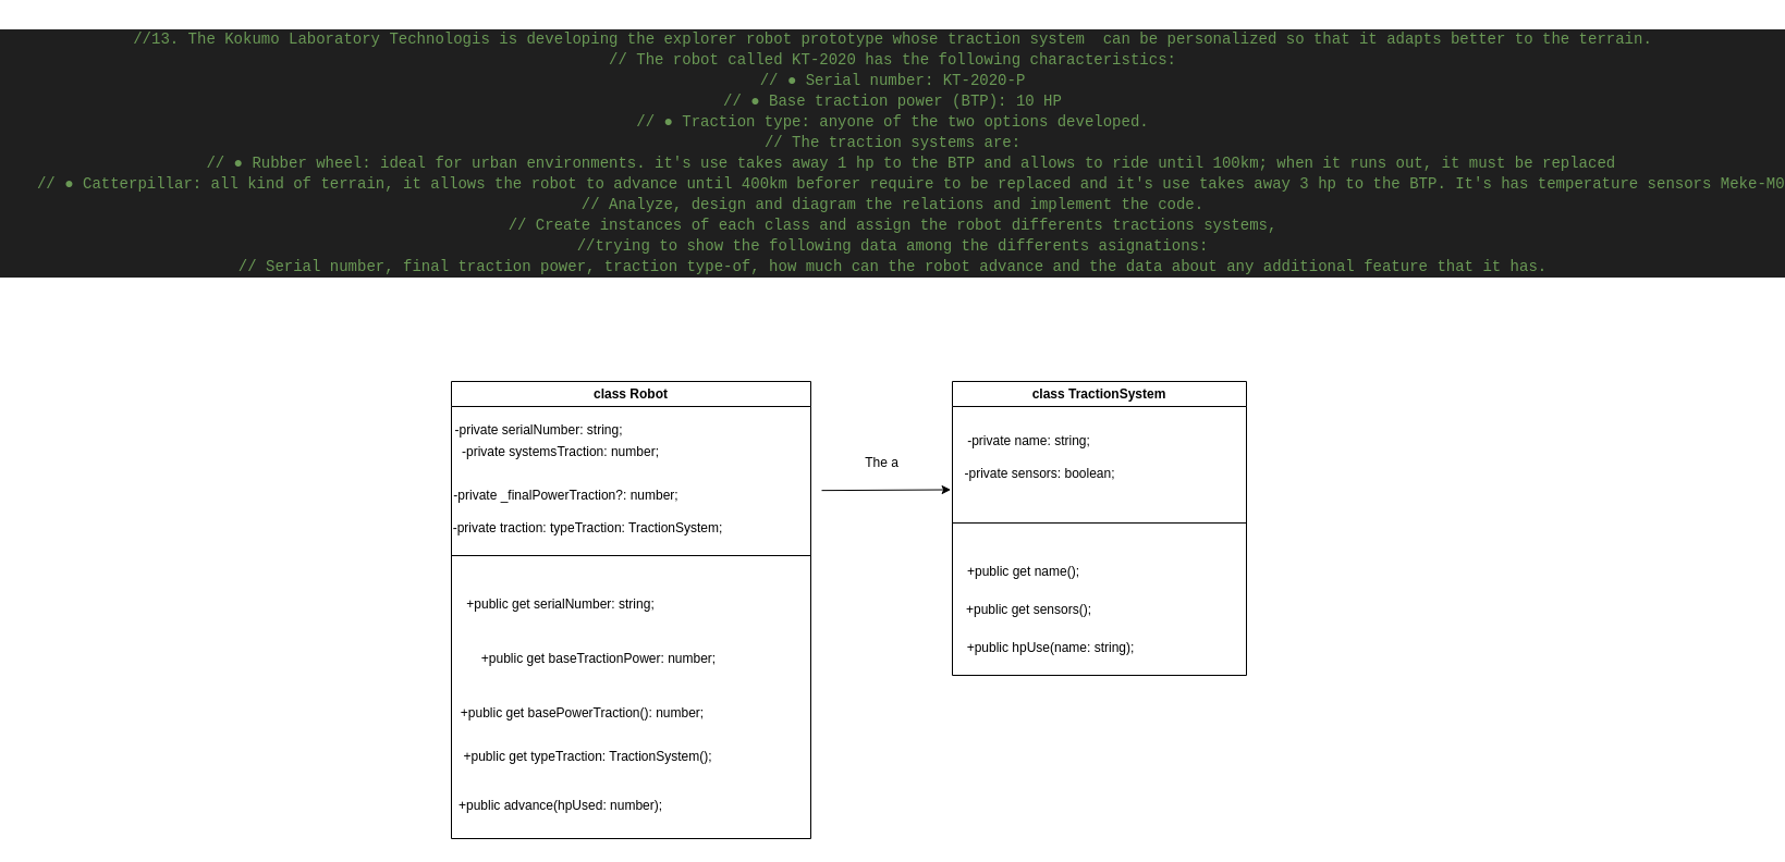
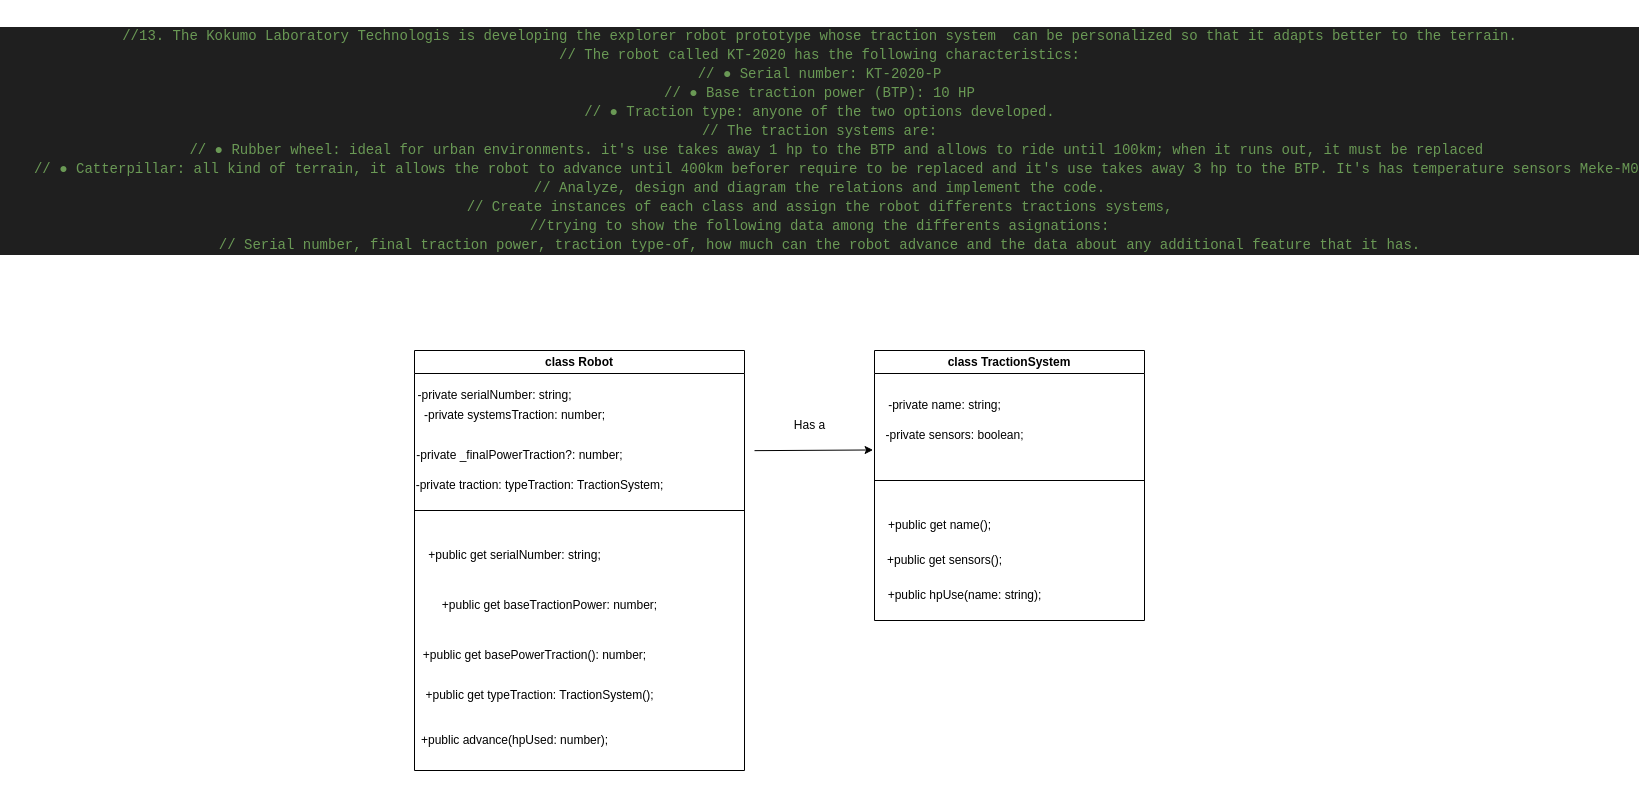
  <mxCell id="0" />
  <mxCell id="1" parent="0" />
  <mxCell id="2" value="&lt;div style=&quot;color: rgb(204, 204, 204); background-color: rgb(31, 31, 31); font-family: Consolas, &amp;quot;Courier New&amp;quot;, monospace; font-size: 14px; line-height: 19px; white-space-collapse: preserve;&quot;&gt;&lt;div style=&quot;color: rgb(204, 204, 204); line-height: 19px;&quot;&gt;&lt;div&gt;&lt;span style=&quot;color: #6a9955;&quot;&gt;//13. The Kokumo Laboratory Technologis is developing the explorer robot prototype whose traction system &amp;nbsp;can be personalized so that it adapts better to the terrain.&lt;/span&gt;&lt;/div&gt;&lt;div&gt;&lt;span style=&quot;color: #6a9955;&quot;&gt;// The robot called KT-2020 has the following characteristics:&lt;/span&gt;&lt;/div&gt;&lt;div&gt;&lt;span style=&quot;color: #6a9955;&quot;&gt;// ● Serial number: KT-2020-P&lt;/span&gt;&lt;/div&gt;&lt;div&gt;&lt;span style=&quot;color: #6a9955;&quot;&gt;// ● Base traction power (BTP): 10 HP&lt;/span&gt;&lt;/div&gt;&lt;div&gt;&lt;span style=&quot;color: #6a9955;&quot;&gt;// ● Traction type: anyone of the two options developed.&lt;/span&gt;&lt;/div&gt;&lt;div&gt;&lt;span style=&quot;color: #6a9955;&quot;&gt;// The traction systems are:&lt;/span&gt;&lt;/div&gt;&lt;div&gt;&lt;span style=&quot;color: #cccccc;&quot;&gt;&amp;nbsp; &amp;nbsp; &lt;/span&gt;&lt;span style=&quot;color: #6a9955;&quot;&gt;// ● Rubber wheel: ideal for urban environments. it's use takes away 1 hp to the BTP and allows to ride until 100km; when it runs out, it must be replaced&lt;/span&gt;&lt;/div&gt;&lt;div&gt;&lt;span style=&quot;color: #cccccc;&quot;&gt;&amp;nbsp; &amp;nbsp; &lt;/span&gt;&lt;span style=&quot;color: #6a9955;&quot;&gt;// ● Catterpillar: all kind of terrain, it allows the robot to advance until 400km beforer require to be replaced and it's use takes away 3 hp to the BTP. It's has temperature sensors Meke-M0&lt;/span&gt;&lt;/div&gt;&lt;div&gt;&lt;span style=&quot;color: #6a9955;&quot;&gt;// Analyze, design and diagram the relations and implement the code.&lt;/span&gt;&lt;/div&gt;&lt;div&gt;&lt;span style=&quot;color: #6a9955;&quot;&gt;// Create instances of each class and assign the robot differents tractions systems,&lt;/span&gt;&lt;/div&gt;&lt;div&gt;&lt;span style=&quot;color: #6a9955;&quot;&gt;//trying to show the following data among the differents asignations:&lt;/span&gt;&lt;/div&gt;&lt;div&gt;&lt;span style=&quot;color: #6a9955;&quot;&gt;// Serial number, final traction power, traction type-of, how much can the robot advance and the data about any additional feature that it has.&lt;/span&gt;&lt;/div&gt;&lt;/div&gt;&lt;/div&gt;" style="text;html=1;align=center;verticalAlign=middle;resizable=0;points=[];autosize=1;strokeColor=none;fillColor=none;" vertex="1" parent="1"><mxGeometry x="20" y="20" width="1520" height="240" as="geometry" /></mxCell>
  <mxCell id="3" value="class Robot" style="swimlane;whiteSpace=wrap;html=1;" vertex="1" parent="1"><mxGeometry x="375" y="350" width="330" height="420" as="geometry" /></mxCell>
  <mxCell id="4" value="-private systems&lt;span style=&quot;color: rgb(0, 0, 0);&quot;&gt;Traction&lt;/span&gt;: number;" style="text;html=1;align=center;verticalAlign=middle;resizable=0;points=[];autosize=1;strokeColor=none;fillColor=none;" vertex="1" parent="3"><mxGeometry x="-10" y="50" width="220" height="30" as="geometry" /></mxCell>
  <mxCell id="5" value="-private serialNumber: string;" style="text;html=1;align=center;verticalAlign=middle;resizable=0;points=[];autosize=1;strokeColor=none;fillColor=none;" vertex="1" parent="3"><mxGeometry x="-10" y="30" width="180" height="30" as="geometry" /></mxCell>
  <mxCell id="6" value="-private traction: typeTraction: TractionSystem;" style="text;html=1;align=center;verticalAlign=middle;resizable=0;points=[];autosize=1;strokeColor=none;fillColor=none;" vertex="1" parent="3"><mxGeometry x="-10" y="120" width="270" height="30" as="geometry" /></mxCell>
  <mxCell id="7" value="+public get serialNumber: string;" style="text;html=1;align=center;verticalAlign=middle;resizable=0;points=[];autosize=1;strokeColor=none;fillColor=none;" vertex="1" parent="3"><mxGeometry y="190" width="200" height="30" as="geometry" /></mxCell>
  <mxCell id="8" value="+public get baseTractionPower: number;" style="text;html=1;align=center;verticalAlign=middle;resizable=0;points=[];autosize=1;strokeColor=none;fillColor=none;" vertex="1" parent="3"><mxGeometry x="15" y="240" width="240" height="30" as="geometry" /></mxCell>
  <mxCell id="9" value="+public get basePowerTraction(): number;" style="text;html=1;align=center;verticalAlign=middle;resizable=0;points=[];autosize=1;strokeColor=none;fillColor=none;" vertex="1" parent="3"><mxGeometry x="-5" y="290" width="250" height="30" as="geometry" /></mxCell>
  <mxCell id="10" value="" style="endArrow=none;html=1;" edge="1" parent="3"><mxGeometry width="50" height="50" relative="1" as="geometry"><mxPoint y="160" as="sourcePoint" /><mxPoint x="330" y="160" as="targetPoint" /></mxGeometry></mxCell>
  <mxCell id="11" value="+public get typeTraction: TractionSystem();" style="text;html=1;align=center;verticalAlign=middle;resizable=0;points=[];autosize=1;strokeColor=none;fillColor=none;" vertex="1" parent="3"><mxGeometry y="330" width="250" height="30" as="geometry" /></mxCell>
  <mxCell id="12" value="-private _finalPowerTraction?: number;" style="text;html=1;align=center;verticalAlign=middle;resizable=0;points=[];autosize=1;strokeColor=none;fillColor=none;" vertex="1" parent="3"><mxGeometry x="-10" y="90" width="230" height="30" as="geometry" /></mxCell>
  <mxCell id="13" value="+public advance(hpUsed: number);" style="text;html=1;align=center;verticalAlign=middle;resizable=0;points=[];autosize=1;strokeColor=none;fillColor=none;" vertex="1" parent="3"><mxGeometry x="-5" y="375" width="210" height="30" as="geometry" /></mxCell>
  <mxCell id="14" value="class TractionSystem" style="swimlane;whiteSpace=wrap;html=1;" vertex="1" parent="1"><mxGeometry x="835" y="350" width="270" height="270" as="geometry" /></mxCell>
  <mxCell id="15" value="-private name: string;" style="text;html=1;align=center;verticalAlign=middle;resizable=0;points=[];autosize=1;strokeColor=none;fillColor=none;" vertex="1" parent="14"><mxGeometry y="40" width="140" height="30" as="geometry" /></mxCell>
  <mxCell id="16" value="+public hpUse(name: string);" style="text;html=1;align=center;verticalAlign=middle;resizable=0;points=[];autosize=1;strokeColor=none;fillColor=none;" vertex="1" parent="14"><mxGeometry y="230" width="180" height="30" as="geometry" /></mxCell>
  <mxCell id="17" value="-private sensors: boolean;" style="text;html=1;align=center;verticalAlign=middle;resizable=0;points=[];autosize=1;strokeColor=none;fillColor=none;" vertex="1" parent="14"><mxGeometry y="70" width="160" height="30" as="geometry" /></mxCell>
  <mxCell id="18" value="" style="endArrow=none;html=1;" edge="1" parent="14"><mxGeometry width="50" height="50" relative="1" as="geometry"><mxPoint y="130" as="sourcePoint" /><mxPoint x="270" y="130" as="targetPoint" /></mxGeometry></mxCell>
  <mxCell id="19" value="+public get name();" style="text;html=1;align=center;verticalAlign=middle;resizable=0;points=[];autosize=1;strokeColor=none;fillColor=none;" vertex="1" parent="14"><mxGeometry y="160" width="130" height="30" as="geometry" /></mxCell>
  <mxCell id="20" value="+public get sensors();" style="text;html=1;align=center;verticalAlign=middle;resizable=0;points=[];autosize=1;strokeColor=none;fillColor=none;" vertex="1" parent="14"><mxGeometry y="195" width="140" height="30" as="geometry" /></mxCell>
  <mxCell id="21" value="" style="endArrow=classic;html=1;entryX=-0.01;entryY=0.644;entryDx=0;entryDy=0;entryPerimeter=0;" edge="1" parent="1"><mxGeometry width="50" height="50" relative="1" as="geometry"><mxPoint x="715" y="450.15" as="sourcePoint" /><mxPoint x="833.6" y="449.47" as="targetPoint" /></mxGeometry></mxCell>
- <mxCell id="22" value="The a" style="text;html=1;align=center;verticalAlign=middle;resizable=0;points=[];autosize=1;strokeColor=none;fillColor=none;" vertex="1" parent="1"><mxGeometry x="745" y="410" width="50" height="30" as="geometry" /></mxCell>
+ <mxCell id="22" value="Has a" style="text;html=1;align=center;verticalAlign=middle;resizable=0;points=[];autosize=1;strokeColor=none;fillColor=none;" vertex="1" parent="1"><mxGeometry x="745" y="410" width="50" height="30" as="geometry" /></mxCell>
